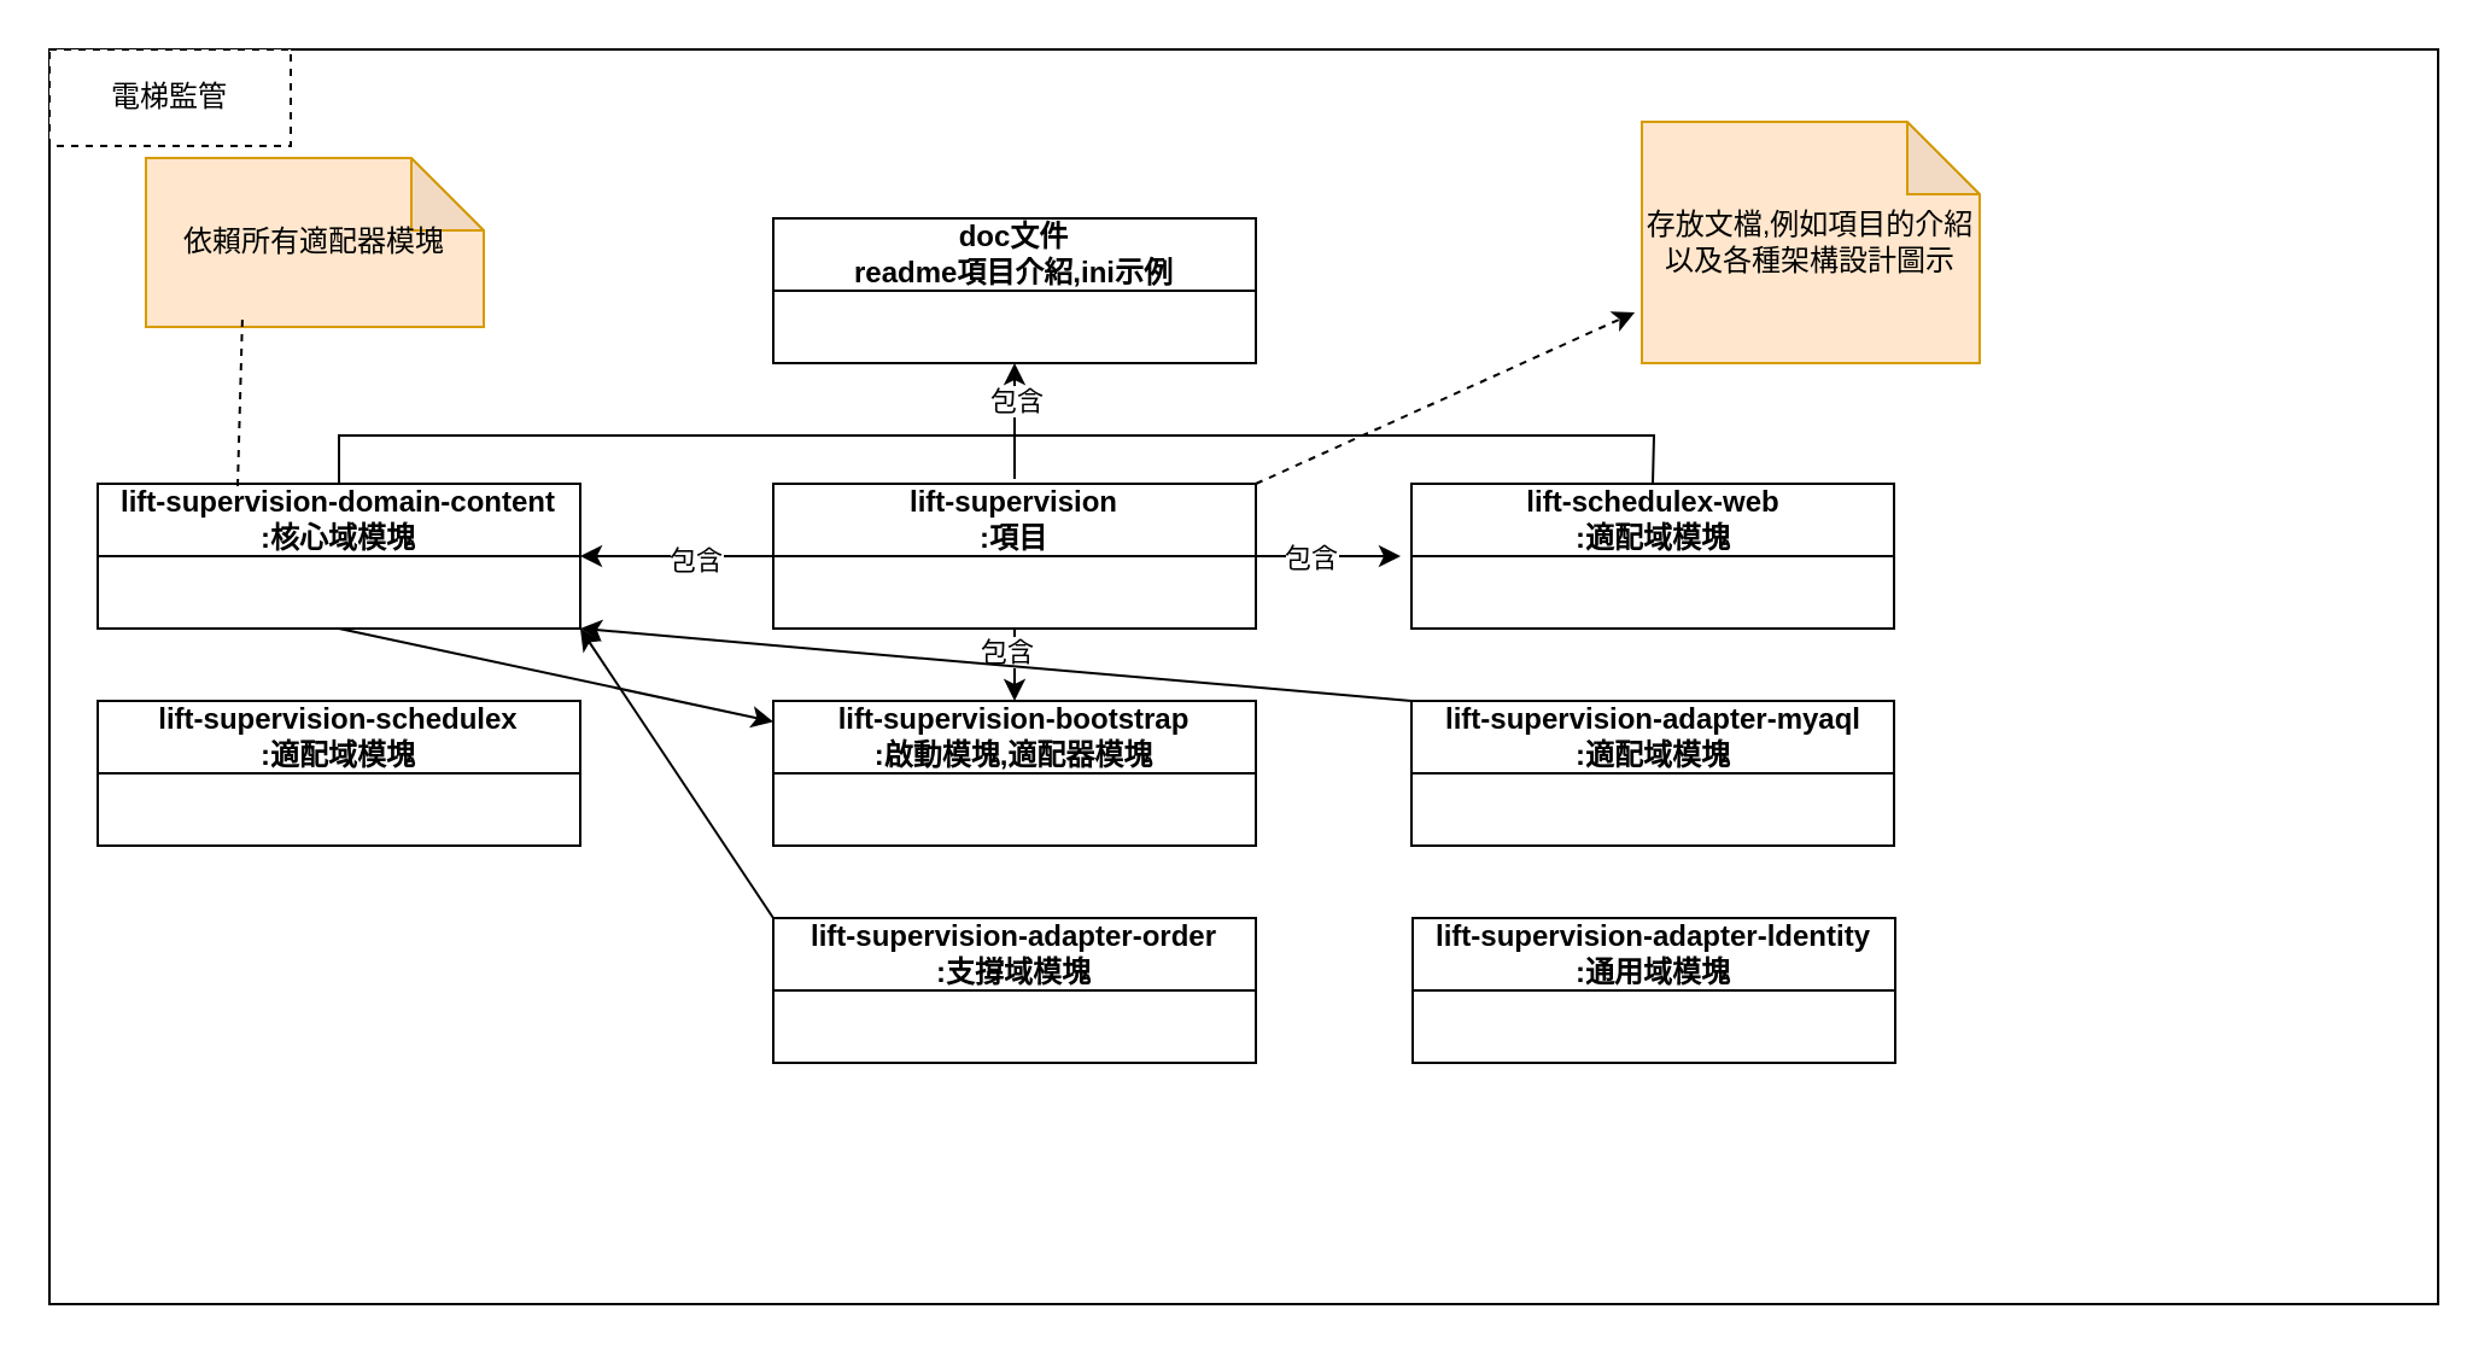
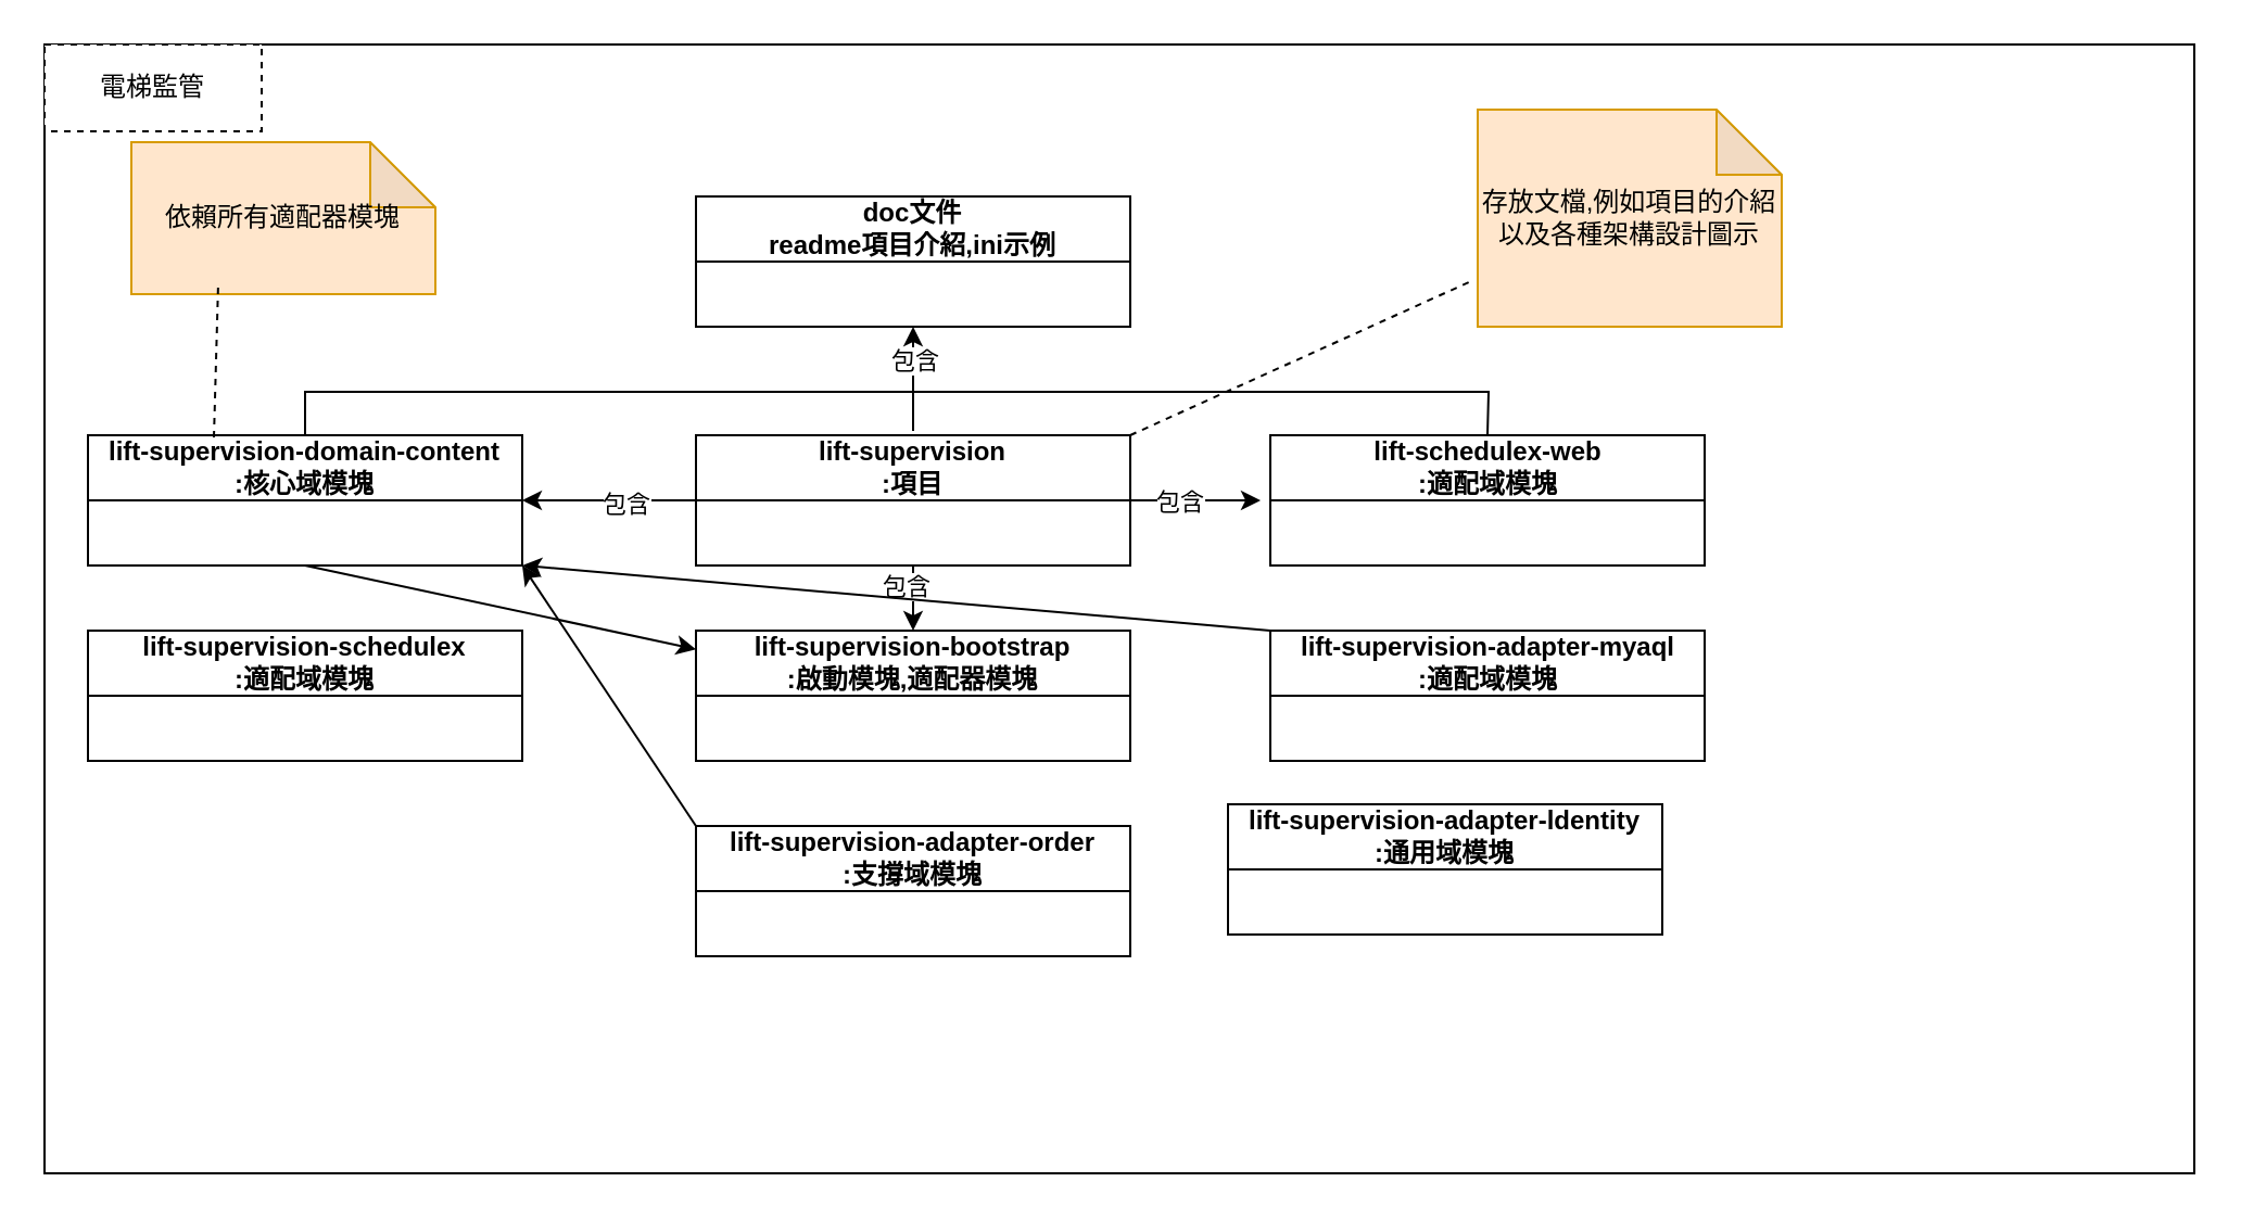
  <mxCell id="0" />
  <mxCell id="1" parent="0" />
  <mxCell id="2" value="" style="rounded=0;whiteSpace=wrap;html=1;" vertex="1" parent="1"><mxGeometry x="20" y="20" width="990" height="520" as="geometry" /></mxCell>
  <mxCell id="3" value="依賴所有適配器模塊" style="shape=note;whiteSpace=wrap;html=1;backgroundOutline=1;darkOpacity=0.05;fillColor=#ffe6cc;strokeColor=#d79b00;" vertex="1" parent="1"><mxGeometry x="60" y="65" width="140" height="70" as="geometry" /></mxCell>
  <mxCell id="4" value="存放文檔,例如項目的介紹以及各種架構設計圖示" style="shape=note;whiteSpace=wrap;html=1;backgroundOutline=1;darkOpacity=0.05;fillColor=#ffe6cc;strokeColor=#d79b00;" vertex="1" parent="1"><mxGeometry x="680" y="50" width="140" height="100" as="geometry" /></mxCell>
  <mxCell id="5" value="lift-supervision-bootstrap&lt;div&gt;:啟動模塊,適配器模塊&lt;/div&gt;" style="swimlane;whiteSpace=wrap;html=1;startSize=30;" vertex="1" parent="1"><mxGeometry x="320" y="290" width="200" height="60" as="geometry" /></mxCell>
  <mxCell id="6" value="doc文件&lt;div&gt;readme項目介紹,ini示例&lt;/div&gt;" style="swimlane;whiteSpace=wrap;html=1;startSize=30;" vertex="1" parent="1"><mxGeometry x="320" y="90" width="200" height="60" as="geometry" /></mxCell>
  <mxCell id="7" value="lift-supervision-adapter-myaql&lt;div&gt;:&lt;span style=&quot;background-color: transparent; color: light-dark(rgb(0, 0, 0), rgb(255, 255, 255));&quot;&gt;適配域模塊&lt;/span&gt;&lt;/div&gt;" style="swimlane;whiteSpace=wrap;html=1;startSize=30;" vertex="1" parent="1"><mxGeometry x="584.5" y="290" width="200" height="60" as="geometry" /></mxCell>
  <mxCell id="8" value="lift-supervision-schedulex&lt;div&gt;:適配域模塊&lt;/div&gt;" style="swimlane;whiteSpace=wrap;html=1;startSize=30;" vertex="1" parent="1"><mxGeometry x="40" y="290" width="200" height="60" as="geometry" /></mxCell>
  <mxCell id="9" value="lift-schedulex-web&lt;div&gt;:適配域模塊&lt;/div&gt;" style="swimlane;whiteSpace=wrap;html=1;startSize=30;" vertex="1" parent="1"><mxGeometry x="584.5" y="200" width="200" height="60" as="geometry" /></mxCell>
  <mxCell id="10" value="lift-supervision&lt;div&gt;:項目&lt;/div&gt;" style="swimlane;whiteSpace=wrap;html=1;startSize=30;" vertex="1" parent="1"><mxGeometry x="320" y="200" width="200" height="60" as="geometry" /></mxCell>
  <mxCell id="11" value="lift-supervision-domain-content&lt;div&gt;:核心域模塊&lt;/div&gt;" style="swimlane;whiteSpace=wrap;html=1;startSize=30;" vertex="1" parent="1"><mxGeometry x="40" y="200" width="200" height="60" as="geometry" /></mxCell>
  <mxCell id="12" value="lift-supervision-adapter-order&lt;div&gt;:支撐域模塊&lt;/div&gt;" style="swimlane;whiteSpace=wrap;html=1;startSize=30;" vertex="1" parent="1"><mxGeometry x="320" y="380" width="200" height="60" as="geometry" /></mxCell>
- <mxCell id="13" value="lift-supervision-adapter-ldentity&lt;div&gt;:通用&lt;span style=&quot;background-color: transparent; color: light-dark(rgb(0, 0, 0), rgb(255, 255, 255));&quot;&gt;域模塊&lt;/span&gt;&lt;/div&gt;" style="swimlane;whiteSpace=wrap;html=1;startSize=30;" vertex="1" parent="1"><mxGeometry x="585" y="380" width="200" height="60" as="geometry" /></mxCell>
+ <mxCell id="13" value="lift-supervision-adapter-ldentity&lt;div&gt;:通用&lt;span style=&quot;background-color: transparent; color: light-dark(rgb(0, 0, 0), rgb(255, 255, 255));&quot;&gt;域模塊&lt;/span&gt;&lt;/div&gt;" style="swimlane;whiteSpace=wrap;html=1;startSize=30;" vertex="1" parent="1"><mxGeometry x="565" y="370" width="200" height="60" as="geometry" /></mxCell>
  <mxCell id="14" value="" style="endArrow=classic;html=1;rounded=0;" edge="1" parent="1"><mxGeometry width="50" height="50" relative="1" as="geometry"><mxPoint x="420" y="198" as="sourcePoint" /><mxPoint x="420" y="150" as="targetPoint" /></mxGeometry></mxCell>
  <mxCell id="15" value="包含" style="edgeLabel;html=1;align=center;verticalAlign=middle;resizable=0;points=[];" connectable="0" vertex="1" parent="14"><mxGeometry x="0.375" relative="1" as="geometry"><mxPoint as="offset" /></mxGeometry></mxCell>
  <mxCell id="16" value="" style="endArrow=none;html=1;rounded=0;exitX=0.5;exitY=0;exitDx=0;exitDy=0;endFill=0;" edge="1" parent="1" source="9"><mxGeometry width="50" height="50" relative="1" as="geometry"><mxPoint x="550" y="180" as="sourcePoint" /><mxPoint x="420" y="180" as="targetPoint" /><Array as="points"><mxPoint x="685" y="180" /><mxPoint x="585" y="180" /></Array></mxGeometry></mxCell>
  <mxCell id="17" value="" style="endArrow=classic;html=1;rounded=0;exitX=0.5;exitY=1;exitDx=0;exitDy=0;" edge="1" parent="1" source="11" target="5"><mxGeometry width="50" height="50" relative="1" as="geometry"><mxPoint x="100" y="460" as="sourcePoint" /><mxPoint x="150" y="410" as="targetPoint" /></mxGeometry></mxCell>
  <mxCell id="18" value="" style="endArrow=none;html=1;rounded=0;endFill=0;" edge="1" parent="1"><mxGeometry width="50" height="50" relative="1" as="geometry"><mxPoint x="140" y="200" as="sourcePoint" /><mxPoint x="420" y="180" as="targetPoint" /><Array as="points"><mxPoint x="140" y="180" /></Array></mxGeometry></mxCell>
  <mxCell id="19" value="" style="endArrow=classic;html=1;rounded=0;exitX=0;exitY=0.5;exitDx=0;exitDy=0;entryX=1;entryY=0.5;entryDx=0;entryDy=0;" edge="1" parent="1" source="10" target="11"><mxGeometry width="50" height="50" relative="1" as="geometry"><mxPoint x="160" y="450" as="sourcePoint" /><mxPoint x="210" y="400" as="targetPoint" /></mxGeometry></mxCell>
  <mxCell id="20" value="包含" style="edgeLabel;html=1;align=center;verticalAlign=middle;resizable=0;points=[];" connectable="0" vertex="1" parent="19"><mxGeometry x="-0.175" y="1" relative="1" as="geometry"><mxPoint as="offset" /></mxGeometry></mxCell>
  <mxCell id="21" value="" style="endArrow=classic;html=1;rounded=0;exitX=1;exitY=0.5;exitDx=0;exitDy=0;" edge="1" parent="1" source="10"><mxGeometry width="50" height="50" relative="1" as="geometry"><mxPoint x="530" y="280" as="sourcePoint" /><mxPoint x="580" y="230" as="targetPoint" /></mxGeometry></mxCell>
  <mxCell id="22" value="包含" style="edgeLabel;html=1;align=center;verticalAlign=middle;resizable=0;points=[];" connectable="0" vertex="1" parent="21"><mxGeometry x="-0.267" relative="1" as="geometry"><mxPoint as="offset" /></mxGeometry></mxCell>
  <mxCell id="23" value="" style="endArrow=none;dashed=1;html=1;rounded=0;exitX=0.29;exitY=0.017;exitDx=0;exitDy=0;exitPerimeter=0;" edge="1" parent="1" source="11"><mxGeometry width="50" height="50" relative="1" as="geometry"><mxPoint x="50" y="180" as="sourcePoint" /><mxPoint x="100" y="130" as="targetPoint" /></mxGeometry></mxCell>
- <mxCell id="24" value="" style="endArrow=classic;dashed=1;html=1;rounded=0;exitX=1;exitY=0;exitDx=0;exitDy=0;entryX=-0.021;entryY=0.79;entryDx=0;entryDy=0;entryPerimeter=0;" edge="1" parent="1" source="10" target="4"><mxGeometry width="50" height="50" relative="1" as="geometry"><mxPoint x="830" y="241" as="sourcePoint" /><mxPoint x="832" y="170" as="targetPoint" /><Array as="points" /></mxGeometry></mxCell>
+ <mxCell id="24" value="" style="endArrow=none;dashed=1;html=1;rounded=0;exitX=1;exitY=0;exitDx=0;exitDy=0;entryX=-0.021;entryY=0.79;entryDx=0;entryDy=0;entryPerimeter=0;" edge="1" parent="1" source="10" target="4"><mxGeometry width="50" height="50" relative="1" as="geometry"><mxPoint x="830" y="241" as="sourcePoint" /><mxPoint x="832" y="170" as="targetPoint" /><Array as="points" /></mxGeometry></mxCell>
  <mxCell id="25" value="" style="endArrow=classic;html=1;rounded=0;exitX=0.5;exitY=1;exitDx=0;exitDy=0;" edge="1" parent="1" source="10" target="5"><mxGeometry width="50" height="50" relative="1" as="geometry"><mxPoint x="250" y="380" as="sourcePoint" /><mxPoint x="300" y="330" as="targetPoint" /></mxGeometry></mxCell>
  <mxCell id="26" value="包含" style="edgeLabel;html=1;align=center;verticalAlign=middle;resizable=0;points=[];" connectable="0" vertex="1" parent="25"><mxGeometry x="-0.4" y="-4" relative="1" as="geometry"><mxPoint as="offset" /></mxGeometry></mxCell>
  <mxCell id="27" value="" style="endArrow=classic;html=1;rounded=0;exitX=0;exitY=0;exitDx=0;exitDy=0;entryX=1;entryY=1;entryDx=0;entryDy=0;" edge="1" parent="1" source="7" target="11"><mxGeometry width="50" height="50" relative="1" as="geometry"><mxPoint x="200" y="440" as="sourcePoint" /><mxPoint x="250" y="390" as="targetPoint" /></mxGeometry></mxCell>
  <mxCell id="28" value="" style="endArrow=classic;html=1;rounded=0;exitX=0;exitY=0;exitDx=0;exitDy=0;" edge="1" parent="1" source="12"><mxGeometry width="50" height="50" relative="1" as="geometry"><mxPoint x="210" y="440" as="sourcePoint" /><mxPoint x="240" y="260" as="targetPoint" /></mxGeometry></mxCell>
  <mxCell id="29" value="電梯監管" style="rounded=0;whiteSpace=wrap;html=1;dashed=1;" vertex="1" parent="1"><mxGeometry x="20" y="20" width="100" height="40" as="geometry" /></mxCell>
